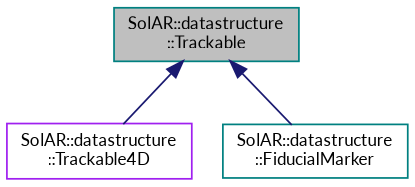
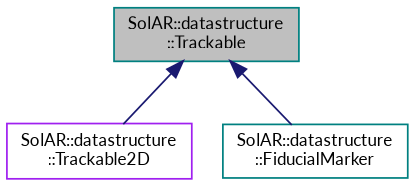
  digraph {
    fontname=Lato
    node [color=teal fillcolor=white fontname=Lato fontsize=10 shape=record style=filled]
    edge [color=midnightblue dir=back fontname=Lato fontsize=10 labelfontname=Helvetica labelfontsize=10 style=solid]
    n1 [fillcolor=grey75 fontcolor=black height=0.2 label="SolAR::datastructure\l::Trackable" width=0.4]
-   n2 [color=purple height=0.2 label="SolAR::datastructure\l::Trackable4D" width=0.4]
+   n2 [color=purple height=0.2 label="SolAR::datastructure\l::Trackable2D" width=0.4]
    n3 [height=0.2 label="SolAR::datastructure\l::FiducialMarker" width=0.4]
    n1 -> n2
    n1 -> n3
  }
